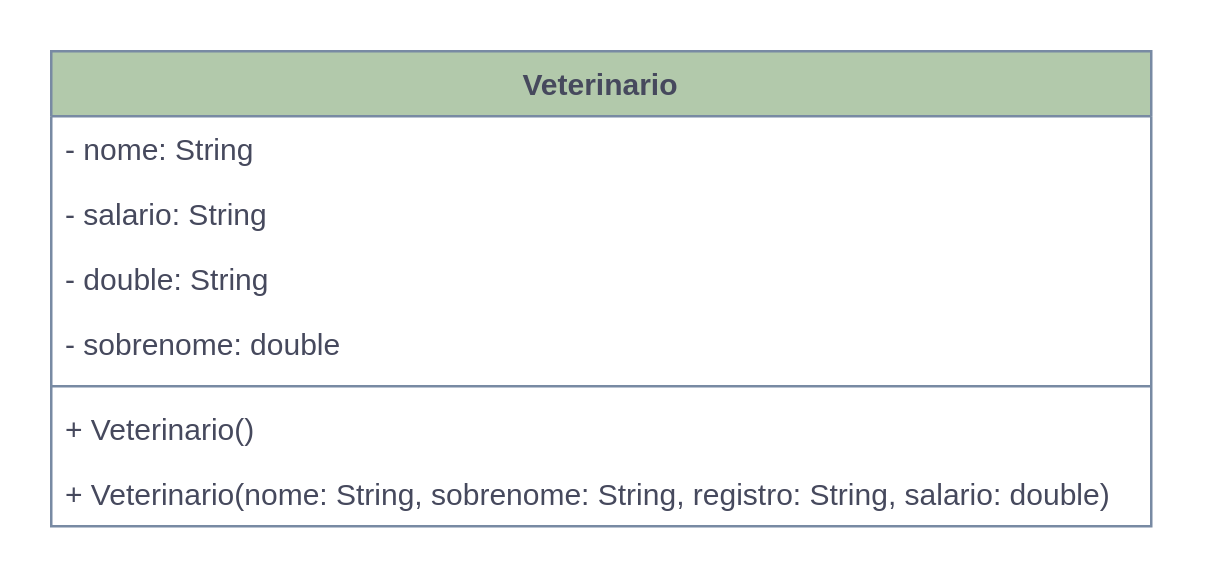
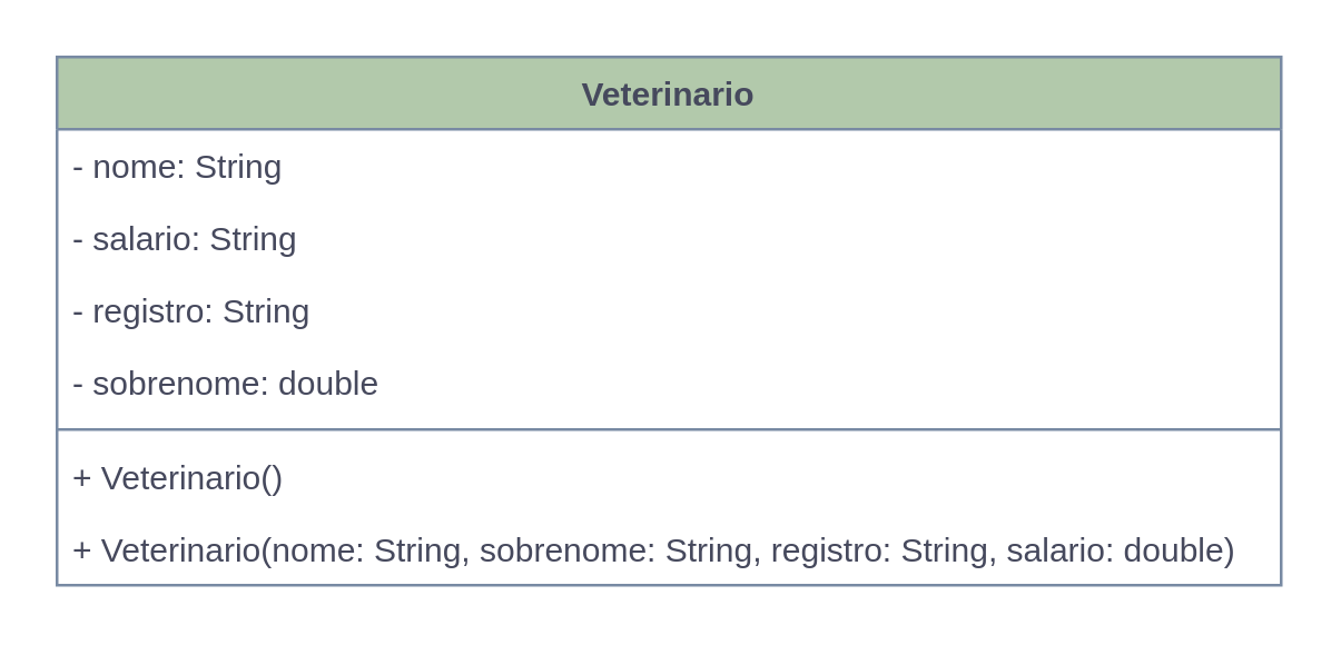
  <mxCell id="0" />
  <mxCell id="1" parent="0" />
  <mxCell id="2" value="Veterinario" style="swimlane;fontStyle=1;align=center;verticalAlign=top;childLayout=stackLayout;horizontal=1;startSize=26;horizontalStack=0;resizeParent=1;resizeParentMax=0;resizeLast=0;collapsible=1;marginBottom=0;fillColor=#B2C9AB;strokeColor=#788AA3;fontColor=#46495D;" vertex="1" parent="1"><mxGeometry x="20" y="20" width="440" height="190" as="geometry" /></mxCell>
  <mxCell id="3" value="- nome: String" style="text;strokeColor=none;fillColor=none;align=left;verticalAlign=top;spacingLeft=4;spacingRight=4;overflow=hidden;rotatable=0;points=[[0,0.5],[1,0.5]];portConstraint=eastwest;fontColor=#46495D;" vertex="1" parent="2"><mxGeometry y="26" width="440" height="26" as="geometry" /></mxCell>
  <mxCell id="4" value="- salario: String" style="text;strokeColor=none;fillColor=none;align=left;verticalAlign=top;spacingLeft=4;spacingRight=4;overflow=hidden;rotatable=0;points=[[0,0.5],[1,0.5]];portConstraint=eastwest;fontColor=#46495D;" vertex="1" parent="2"><mxGeometry y="52" width="440" height="26" as="geometry" /></mxCell>
- <mxCell id="5" value="- double: String" style="text;strokeColor=none;fillColor=none;align=left;verticalAlign=top;spacingLeft=4;spacingRight=4;overflow=hidden;rotatable=0;points=[[0,0.5],[1,0.5]];portConstraint=eastwest;fontColor=#46495D;" vertex="1" parent="2"><mxGeometry y="78" width="440" height="26" as="geometry" /></mxCell>
+ <mxCell id="5" value="- registro: String" style="text;strokeColor=none;fillColor=none;align=left;verticalAlign=top;spacingLeft=4;spacingRight=4;overflow=hidden;rotatable=0;points=[[0,0.5],[1,0.5]];portConstraint=eastwest;fontColor=#46495D;" vertex="1" parent="2"><mxGeometry y="78" width="440" height="26" as="geometry" /></mxCell>
  <mxCell id="6" value="- sobrenome: double" style="text;strokeColor=none;fillColor=none;align=left;verticalAlign=top;spacingLeft=4;spacingRight=4;overflow=hidden;rotatable=0;points=[[0,0.5],[1,0.5]];portConstraint=eastwest;fontColor=#46495D;" vertex="1" parent="2"><mxGeometry y="104" width="440" height="26" as="geometry" /></mxCell>
  <mxCell id="7" value="" style="line;strokeWidth=1;fillColor=none;align=left;verticalAlign=middle;spacingTop=-1;spacingLeft=3;spacingRight=3;rotatable=0;labelPosition=right;points=[];portConstraint=eastwest;strokeColor=#788AA3;fontColor=#46495D;" vertex="1" parent="2"><mxGeometry y="130" width="440" height="8" as="geometry" /></mxCell>
  <mxCell id="8" value="+ Veterinario()" style="text;strokeColor=none;fillColor=none;align=left;verticalAlign=top;spacingLeft=4;spacingRight=4;overflow=hidden;rotatable=0;points=[[0,0.5],[1,0.5]];portConstraint=eastwest;fontColor=#46495D;" vertex="1" parent="2"><mxGeometry y="138" width="440" height="26" as="geometry" /></mxCell>
  <mxCell id="9" value="+ Veterinario(nome: String, sobrenome: String, registro: String, salario: double)" style="text;strokeColor=none;fillColor=none;align=left;verticalAlign=top;spacingLeft=4;spacingRight=4;overflow=hidden;rotatable=0;points=[[0,0.5],[1,0.5]];portConstraint=eastwest;fontColor=#46495D;" vertex="1" parent="2"><mxGeometry y="164" width="440" height="26" as="geometry" /></mxCell>
